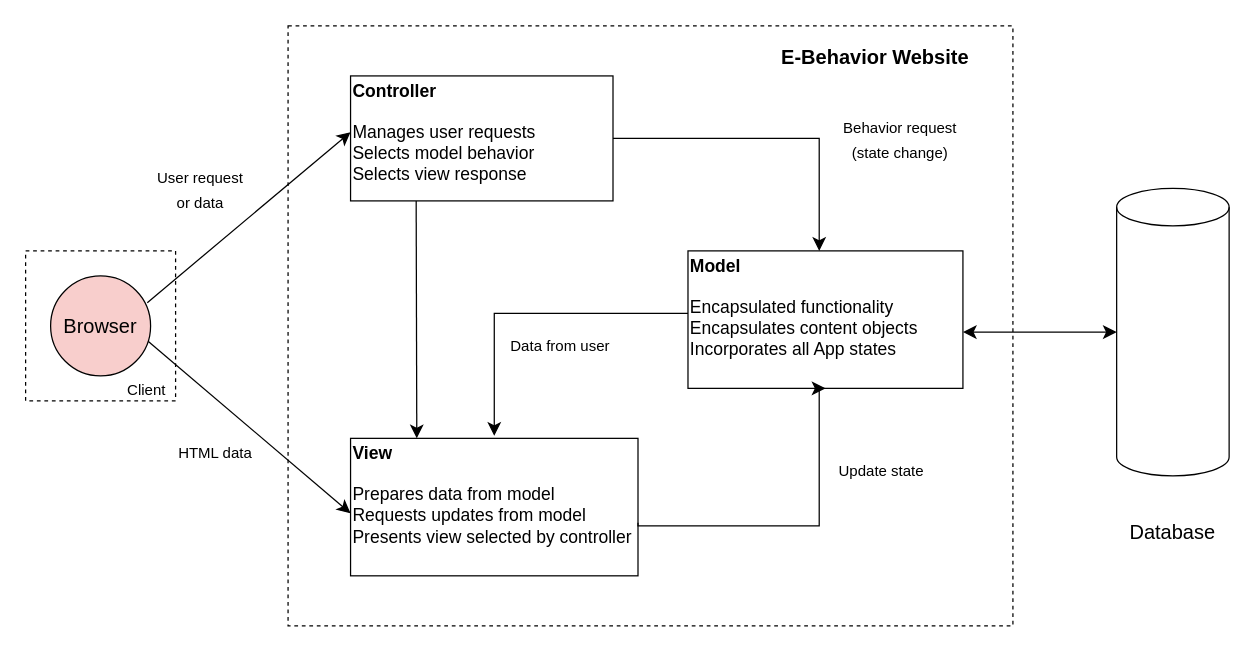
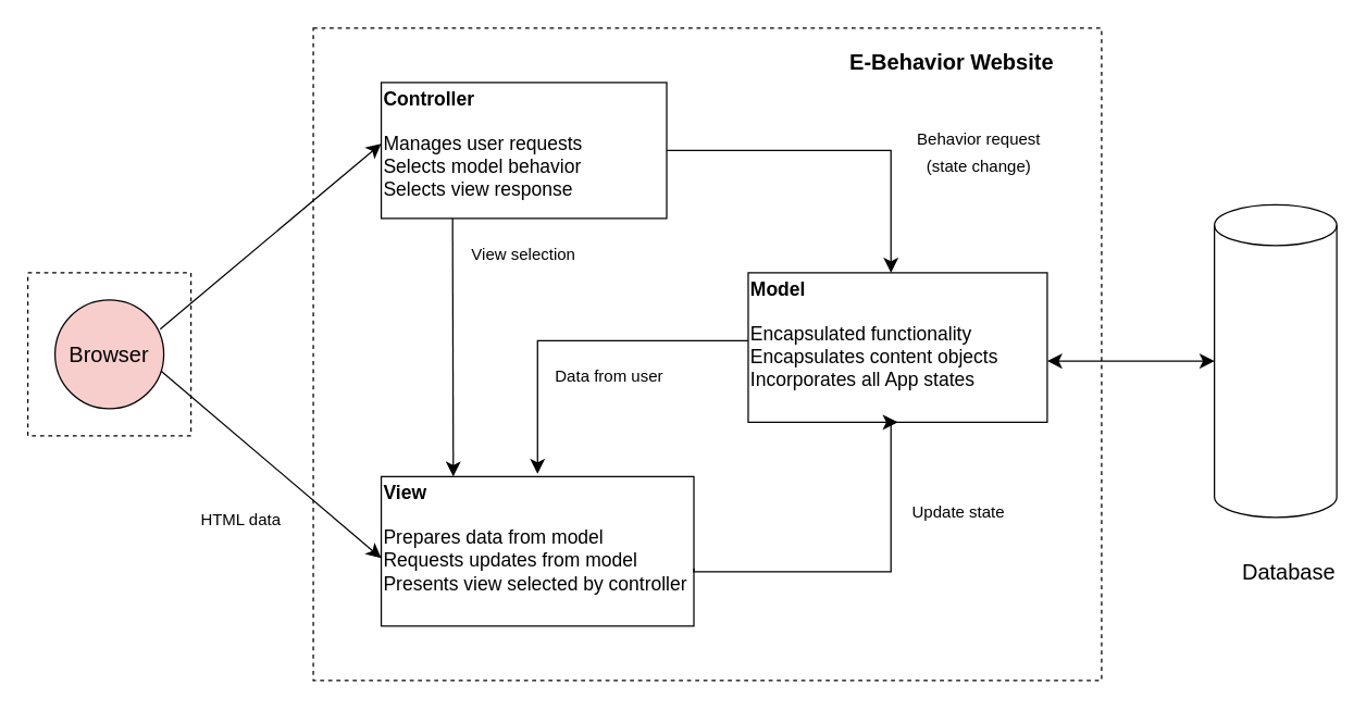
  <mxCell id="0" />
  <mxCell id="1" parent="0" />
  <mxCell id="2" value="" style="rounded=0;whiteSpace=wrap;html=1;fontSize=16;dashed=1;fillColor=none;" vertex="1" parent="1"><mxGeometry x="20" y="200" width="120" height="120" as="geometry" /></mxCell>
  <mxCell id="3" value="Browser" style="ellipse;whiteSpace=wrap;html=1;aspect=fixed;fontSize=16;fillColor=#f8cecc;" vertex="1" parent="1"><mxGeometry x="40" y="220" width="80" height="80" as="geometry" /></mxCell>
- <mxCell id="4" value="&lt;font style=&quot;font-size: 12px;&quot;&gt;Client&lt;/font&gt;" style="text;html=1;strokeColor=none;fillColor=none;align=center;verticalAlign=middle;whiteSpace=wrap;rounded=0;fontSize=16;" vertex="1" parent="1"><mxGeometry x="97" y="300" width="40" height="20" as="geometry" /></mxCell>
  <mxCell id="5" value="" style="rounded=0;whiteSpace=wrap;html=1;fontSize=16;dashed=1;fillColor=none;" vertex="1" parent="1"><mxGeometry x="230" y="20" width="580" height="480" as="geometry" /></mxCell>
  <mxCell id="6" value="" style="shape=cylinder3;whiteSpace=wrap;html=1;boundedLbl=1;backgroundOutline=1;size=15;fontSize=16;" vertex="1" parent="1"><mxGeometry x="893" y="150" width="90" height="230" as="geometry" /></mxCell>
- <mxCell id="7" value="Database" style="text;html=1;strokeColor=none;fillColor=none;align=center;verticalAlign=middle;whiteSpace=wrap;rounded=0;fontSize=16;" vertex="1" parent="1"><mxGeometry x="908" y="410" width="60" height="30" as="geometry" /></mxCell>
+ <mxCell id="7" value="Database" style="text;html=1;strokeColor=none;fillColor=none;align=center;verticalAlign=middle;whiteSpace=wrap;rounded=0;fontSize=16;" vertex="1" parent="1"><mxGeometry x="918" y="405" width="60" height="30" as="geometry" /></mxCell>
  <mxCell id="8" value="" style="rounded=0;whiteSpace=wrap;html=1;fontSize=16;" vertex="1" parent="1"><mxGeometry x="280" y="60" width="210" height="100" as="geometry" /></mxCell>
  <mxCell id="9" value="" style="rounded=0;whiteSpace=wrap;html=1;fontSize=16;" vertex="1" parent="1"><mxGeometry x="280" y="350" width="230" height="110" as="geometry" /></mxCell>
  <mxCell id="10" value="" style="rounded=0;whiteSpace=wrap;html=1;fontSize=16;" vertex="1" parent="1"><mxGeometry x="550" y="200" width="220" height="110" as="geometry" /></mxCell>
  <mxCell id="11" value="" style="endArrow=classic;startArrow=classic;html=1;rounded=0;fontSize=12;startSize=8;endSize=8;curved=1;entryX=0;entryY=0.5;entryDx=0;entryDy=0;entryPerimeter=0;" edge="1" parent="1" target="6"><mxGeometry width="50" height="50" relative="1" as="geometry"><mxPoint x="770" y="265" as="sourcePoint" /><mxPoint x="890" y="265" as="targetPoint" /></mxGeometry></mxCell>
  <mxCell id="12" value="" style="edgeStyle=segmentEdgeStyle;endArrow=classic;html=1;curved=0;rounded=0;endSize=8;startSize=8;fontSize=12;entryX=0.5;entryY=1;entryDx=0;entryDy=0;exitX=1;exitY=0.75;exitDx=0;exitDy=0;" edge="1" parent="1" source="17" target="10"><mxGeometry width="50" height="50" relative="1" as="geometry"><mxPoint x="500" y="420" as="sourcePoint" /><mxPoint x="550" y="370" as="targetPoint" /><Array as="points"><mxPoint x="510" y="420" /><mxPoint x="655" y="420" /></Array></mxGeometry></mxCell>
  <mxCell id="13" value="&lt;font style=&quot;font-size: 12px;&quot;&gt;Update state&lt;/font&gt;" style="text;html=1;strokeColor=none;fillColor=none;align=center;verticalAlign=middle;whiteSpace=wrap;rounded=0;fontSize=16;" vertex="1" parent="1"><mxGeometry x="660" y="360" width="90" height="30" as="geometry" /></mxCell>
  <mxCell id="14" value="" style="edgeStyle=segmentEdgeStyle;endArrow=classic;html=1;curved=0;rounded=0;endSize=8;startSize=8;fontSize=12;" edge="1" parent="1" source="10"><mxGeometry width="50" height="50" relative="1" as="geometry"><mxPoint x="330" y="300" as="sourcePoint" /><mxPoint x="395" y="348" as="targetPoint" /><Array as="points"><mxPoint x="395" y="250" /><mxPoint x="395" y="348" /></Array></mxGeometry></mxCell>
  <mxCell id="15" value="&lt;font style=&quot;font-size: 12px;&quot;&gt;Data from user&lt;/font&gt;" style="text;html=1;strokeColor=none;fillColor=none;align=center;verticalAlign=middle;whiteSpace=wrap;rounded=0;fontSize=16;" vertex="1" parent="1"><mxGeometry x="400" y="260" width="96" height="30" as="geometry" /></mxCell>
  <mxCell id="16" value="&lt;div style=&quot;font-size: 14px;&quot;&gt;&lt;span style=&quot;background-color: initial;&quot;&gt;&lt;b style=&quot;&quot;&gt;&lt;font style=&quot;font-size: 14px;&quot;&gt;Model&lt;/font&gt;&lt;/b&gt;&lt;/span&gt;&lt;/div&gt;&lt;div style=&quot;font-size: 14px;&quot;&gt;&lt;span style=&quot;background-color: initial;&quot;&gt;&lt;b style=&quot;&quot;&gt;&lt;font style=&quot;font-size: 14px;&quot;&gt;&lt;br&gt;&lt;/font&gt;&lt;/b&gt;&lt;/span&gt;&lt;/div&gt;&lt;div style=&quot;font-size: 14px;&quot;&gt;&lt;span style=&quot;background-color: initial;&quot;&gt;Encapsulated functionality&lt;/span&gt;&lt;/div&gt;&lt;div style=&quot;font-size: 14px;&quot;&gt;&lt;font style=&quot;font-size: 14px;&quot;&gt;Encapsulates content objects&lt;/font&gt;&lt;/div&gt;&lt;div style=&quot;font-size: 14px;&quot;&gt;&lt;font style=&quot;font-size: 14px;&quot;&gt;Incorporates all App states&lt;/font&gt;&lt;/div&gt;" style="text;html=1;strokeColor=none;fillColor=none;align=left;verticalAlign=middle;whiteSpace=wrap;rounded=0;fontSize=16;" vertex="1" parent="1"><mxGeometry x="550" y="200" width="220" height="90" as="geometry" /></mxCell>
  <mxCell id="17" value="&lt;div style=&quot;font-size: 14px;&quot;&gt;&lt;span style=&quot;background-color: initial;&quot;&gt;&lt;b style=&quot;&quot;&gt;&lt;font style=&quot;font-size: 14px;&quot;&gt;View&lt;/font&gt;&lt;/b&gt;&lt;/span&gt;&lt;/div&gt;&lt;div style=&quot;font-size: 14px;&quot;&gt;&lt;span style=&quot;background-color: initial;&quot;&gt;&lt;b style=&quot;&quot;&gt;&lt;font style=&quot;font-size: 14px;&quot;&gt;&lt;br&gt;&lt;/font&gt;&lt;/b&gt;&lt;/span&gt;&lt;/div&gt;&lt;div style=&quot;font-size: 14px;&quot;&gt;Prepares data from model&lt;/div&gt;&lt;div style=&quot;font-size: 14px;&quot;&gt;Requests updates from model&lt;/div&gt;&lt;div style=&quot;font-size: 14px;&quot;&gt;Presents view selected by controller&lt;/div&gt;" style="text;html=1;strokeColor=none;fillColor=none;align=left;verticalAlign=middle;whiteSpace=wrap;rounded=0;fontSize=16;" vertex="1" parent="1"><mxGeometry x="280" y="350" width="230" height="90" as="geometry" /></mxCell>
  <mxCell id="18" value="" style="endArrow=classic;html=1;rounded=0;fontSize=12;startSize=8;endSize=8;curved=1;exitX=0.25;exitY=1;exitDx=0;exitDy=0;" edge="1" parent="1" source="8"><mxGeometry width="50" height="50" relative="1" as="geometry"><mxPoint x="330" y="390" as="sourcePoint" /><mxPoint x="333" y="350" as="targetPoint" /></mxGeometry></mxCell>
+ <mxCell id="19" value="&lt;font style=&quot;font-size: 12px;&quot;&gt;View selection&lt;/font&gt;" style="text;html=1;strokeColor=none;fillColor=none;align=center;verticalAlign=middle;whiteSpace=wrap;rounded=0;fontSize=16;" vertex="1" parent="1"><mxGeometry x="337" y="170" width="96" height="30" as="geometry" /></mxCell>
  <mxCell id="20" value="&lt;div style=&quot;font-size: 14px;&quot;&gt;&lt;span style=&quot;background-color: initial;&quot;&gt;&lt;b style=&quot;&quot;&gt;&lt;font style=&quot;font-size: 14px;&quot;&gt;Controller&lt;/font&gt;&lt;/b&gt;&lt;/span&gt;&lt;/div&gt;&lt;div style=&quot;font-size: 14px;&quot;&gt;&lt;span style=&quot;background-color: initial;&quot;&gt;&lt;b style=&quot;&quot;&gt;&lt;font style=&quot;font-size: 14px;&quot;&gt;&lt;br&gt;&lt;/font&gt;&lt;/b&gt;&lt;/span&gt;&lt;/div&gt;&lt;div style=&quot;font-size: 14px;&quot;&gt;Manages user requests&lt;/div&gt;&lt;div style=&quot;font-size: 14px;&quot;&gt;Selects model behavior&lt;/div&gt;&lt;div style=&quot;font-size: 14px;&quot;&gt;Selects view response&lt;/div&gt;" style="text;html=1;strokeColor=none;fillColor=none;align=left;verticalAlign=middle;whiteSpace=wrap;rounded=0;fontSize=16;" vertex="1" parent="1"><mxGeometry x="280" y="60" width="210" height="90" as="geometry" /></mxCell>
  <mxCell id="21" value="" style="edgeStyle=segmentEdgeStyle;endArrow=classic;html=1;curved=0;rounded=0;endSize=8;startSize=8;fontSize=12;" edge="1" parent="1" target="16"><mxGeometry width="50" height="50" relative="1" as="geometry"><mxPoint x="490" y="110" as="sourcePoint" /><mxPoint x="540" y="60" as="targetPoint" /><Array as="points"><mxPoint x="655" y="110" /></Array></mxGeometry></mxCell>
  <mxCell id="22" value="&lt;font style=&quot;font-size: 12px;&quot;&gt;Behavior request&lt;br&gt;(state change)&lt;br&gt;&lt;/font&gt;" style="text;html=1;strokeColor=none;fillColor=none;align=center;verticalAlign=middle;whiteSpace=wrap;rounded=0;fontSize=16;" vertex="1" parent="1"><mxGeometry x="670" y="80" width="100" height="60" as="geometry" /></mxCell>
  <mxCell id="23" value="&lt;b&gt;E-Behavior Website&lt;/b&gt;" style="text;html=1;strokeColor=none;fillColor=none;align=center;verticalAlign=middle;whiteSpace=wrap;rounded=0;fontSize=16;" vertex="1" parent="1"><mxGeometry x="610" y="30" width="180" height="30" as="geometry" /></mxCell>
  <mxCell id="24" value="" style="endArrow=classic;html=1;rounded=0;fontSize=12;startSize=8;endSize=8;curved=1;exitX=0.978;exitY=0.657;exitDx=0;exitDy=0;exitPerimeter=0;" edge="1" parent="1" source="3"><mxGeometry width="50" height="50" relative="1" as="geometry"><mxPoint x="340" y="370" as="sourcePoint" /><mxPoint x="280" y="410" as="targetPoint" /></mxGeometry></mxCell>
  <mxCell id="25" value="" style="endArrow=classic;html=1;rounded=0;fontSize=12;startSize=8;endSize=8;curved=1;exitX=0.967;exitY=0.268;exitDx=0;exitDy=0;exitPerimeter=0;entryX=0;entryY=0.5;entryDx=0;entryDy=0;" edge="1" parent="1" source="3" target="20"><mxGeometry width="50" height="50" relative="1" as="geometry"><mxPoint x="128" y="283" as="sourcePoint" /><mxPoint x="290" y="405" as="targetPoint" /></mxGeometry></mxCell>
- <mxCell id="26" value="&lt;font style=&quot;font-size: 12px;&quot;&gt;HTML data&lt;/font&gt;" style="text;html=1;strokeColor=none;fillColor=none;align=center;verticalAlign=middle;whiteSpace=wrap;rounded=0;fontSize=16;" vertex="1" parent="1"><mxGeometry x="137" y="350" width="70" height="20" as="geometry" /></mxCell>
- <mxCell id="27" value="&lt;font style=&quot;font-size: 12px;&quot;&gt;User request&lt;br&gt;or data&lt;br&gt;&lt;/font&gt;" style="text;html=1;strokeColor=none;fillColor=none;align=center;verticalAlign=middle;whiteSpace=wrap;rounded=0;fontSize=16;" vertex="1" parent="1"><mxGeometry x="120" y="130" width="80" height="40" as="geometry" /></mxCell>
+ <mxCell id="26" value="&lt;font style=&quot;font-size: 12px;&quot;&gt;HTML data&lt;/font&gt;" style="text;html=1;strokeColor=none;fillColor=none;align=center;verticalAlign=middle;whiteSpace=wrap;rounded=0;fontSize=16;" vertex="1" parent="1"><mxGeometry x="142" y="370" width="70" height="20" as="geometry" /></mxCell>
